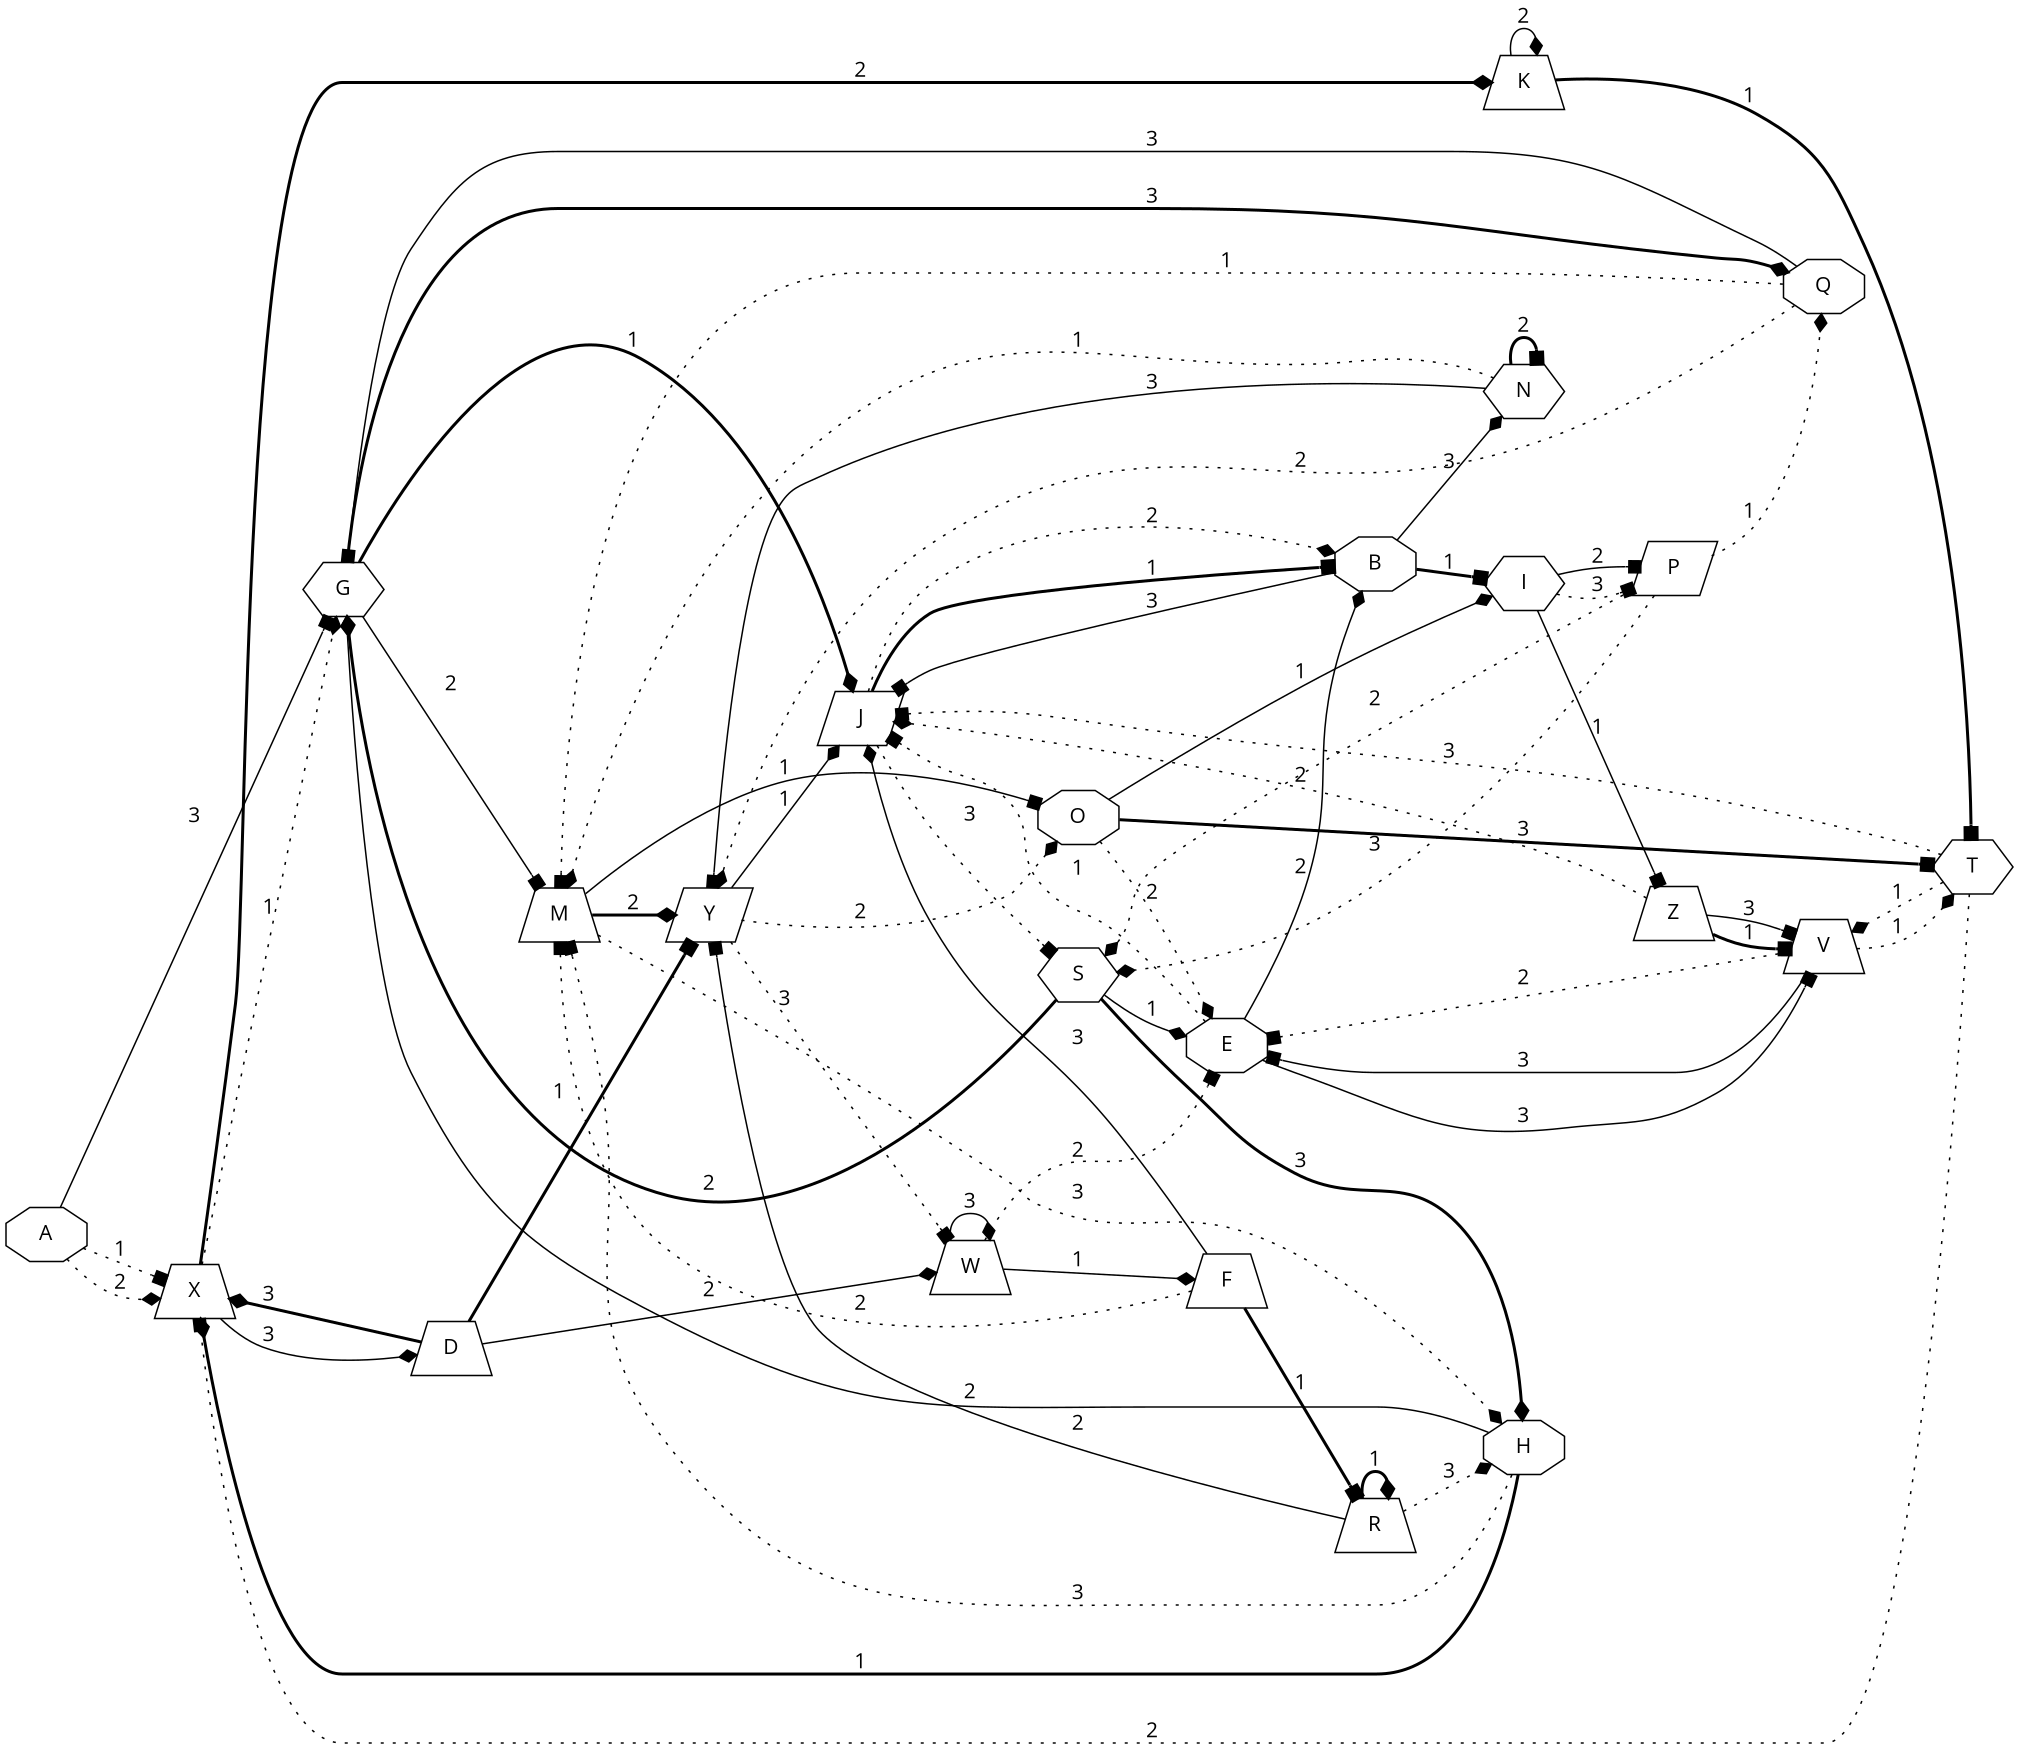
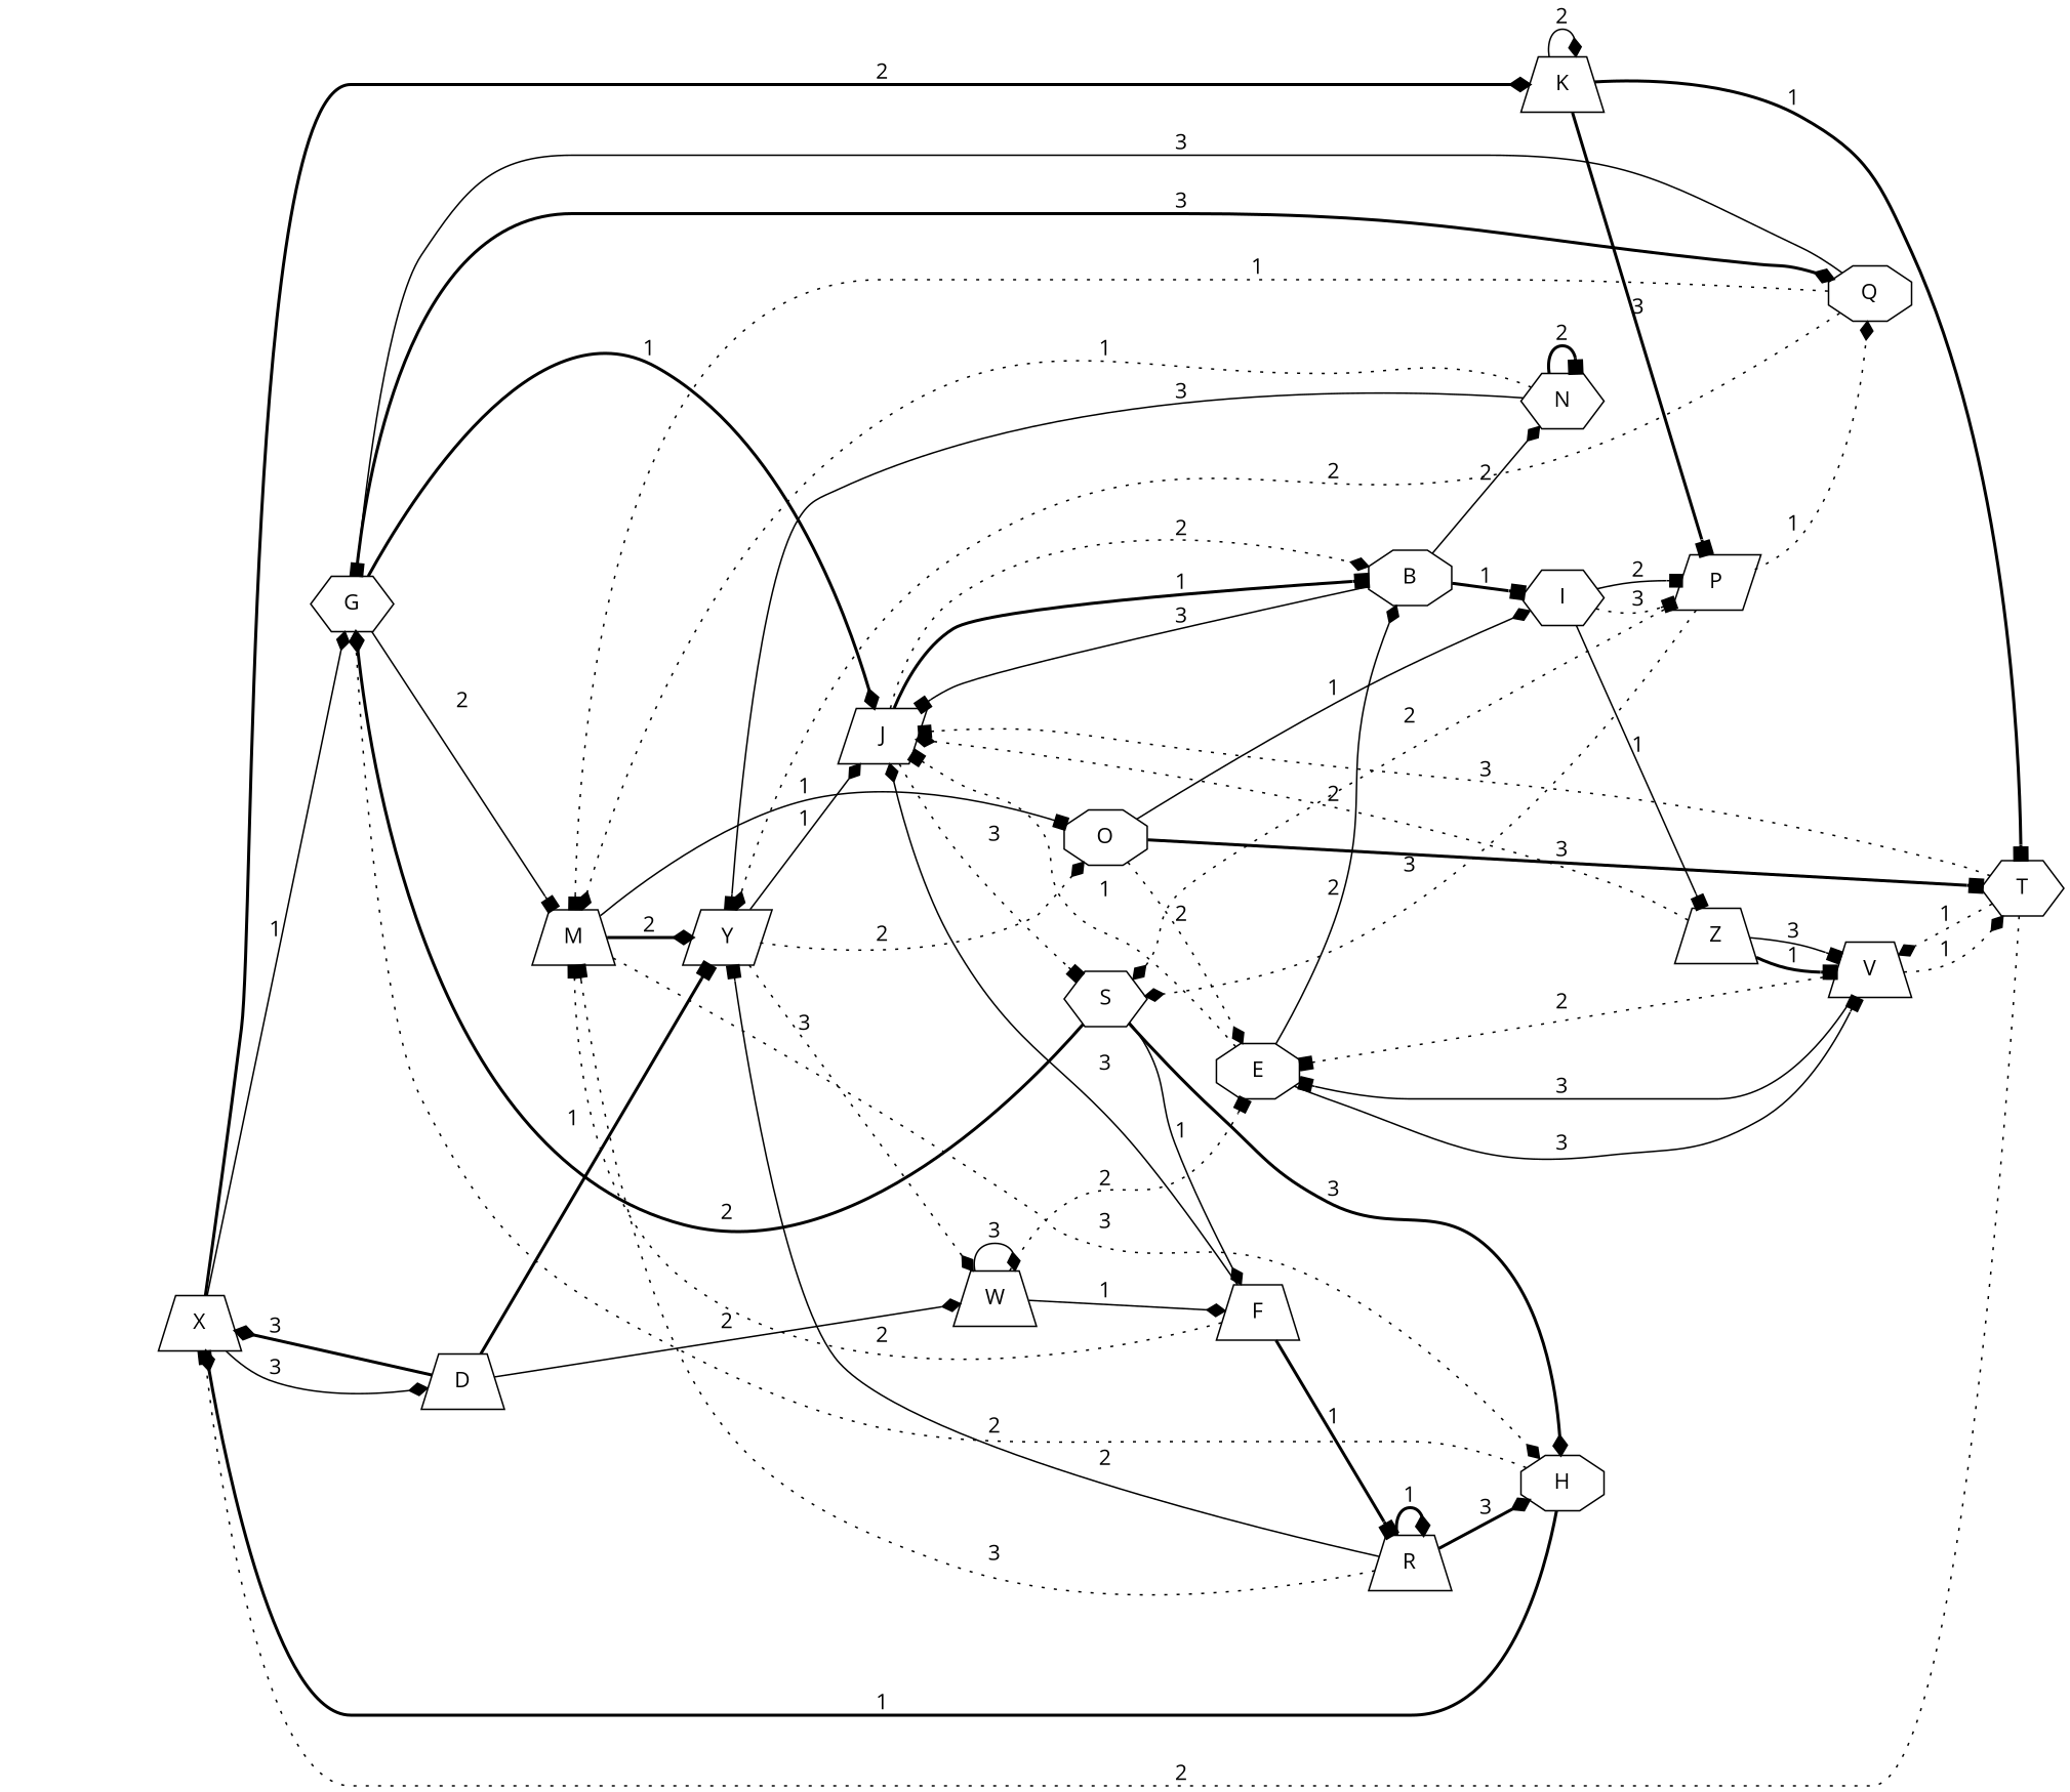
  digraph {
    fontname="Open Sans"
    rankdir=LR
    node [fontname="Open Sans" shape=trapezium]
    edge [arrowhead=diamond fontname="Open Sans" style=dotted]
-   A [shape=octagon]
    X
    G [shape=hexagon]
    K
    D
    M
    Q [shape=octagon]
    J [shape=parallelogram]
    T [shape=hexagon]
    P [shape=parallelogram]
    Y [shape=parallelogram]
    W
    V
    O [shape=octagon]
    H [shape=octagon]
    S [shape=hexagon]
    E [shape=octagon]
    F
    B [shape=octagon]
    I [shape=hexagon]
    N [shape=hexagon]
    Z
    R
-   A -> X [arrowhead=box label=1]
-   A -> X [label=2]
-   A -> G [arrowhead=box label=3 style=solid]
-   X -> G [label=1]
+   X -> G [label=1 style=solid]
    X -> K [label=2 style=bold]
    X -> D [label=3 style=solid]
    G -> M [arrowhead=box label=2 style=solid]
    G -> Q [label=3 style=bold]
    G -> J [label=1 style=bold]
    K -> K [label=2 style=solid]
    K -> T [arrowhead=box label=1 style=bold]
+   K -> P [arrowhead=box label=3 style=bold]
    D -> X [label=3 style=bold]
    D -> Y [arrowhead=box label=1 style=bold]
    D -> W [label=2 style=solid]
    M -> Y [label=2 style=bold]
    M -> O [arrowhead=box label=1 style=solid]
    M -> H [label=3]
    Q -> G [arrowhead=box label=3 style=solid]
    Q -> M [arrowhead=box label=1]
    Q -> Y [label=2]
    J -> S [arrowhead=box label=3]
    J -> B [arrowhead=box label=1 style=bold]
    J -> B [label=2]
    T -> X [arrowhead=box label=2]
    T -> J [arrowhead=box label=3]
    T -> V [label=1]
    P -> Q [label=1]
    P -> S [label=2]
    P -> S [label=3]
    Y -> J [label=1 style=solid]
-   Y -> W [arrowhead=box label=3]
+   Y -> W [label=3]
    Y -> O [label=2]
    W -> W [label=3 style=solid]
    W -> E [arrowhead=box label=2]
    W -> F [label=1 style=solid]
    V -> T [label=1]
    V -> E [arrowhead=box label=2]
    V -> E [arrowhead=box label=3 style=solid]
    O -> T [arrowhead=box label=3 style=bold]
    O -> E [label=2]
    O -> I [label=1 style=solid]
    H -> X [label=1 style=bold]
-   H -> G [label=2 style=solid]
-   H -> M [arrowhead=box label=3]
+   H -> G [label=2]
+   R -> M [arrowhead=box label=3]
    S -> G [label=2 style=bold]
    S -> H [label=3 style=bold]
-   S -> E [label=1 style=solid]
+   S -> F [label=1 style=solid]
    E -> J [arrowhead=box label=1]
    E -> V [arrowhead=box label=3 style=solid]
    E -> B [label=2 style=solid]
    F -> M [arrowhead=box label=2]
    F -> J [label=3 style=solid]
    F -> R [arrowhead=box label=1 style=bold]
    B -> J [arrowhead=box label=3 style=solid]
    B -> I [arrowhead=box label=1 style=bold]
-   B -> N [label=3 style=solid]
+   B -> N [label=2 style=solid]
    I -> P [arrowhead=box label=2 style=solid]
    I -> P [arrowhead=box label=3]
    I -> Z [arrowhead=box label=1 style=solid]
    N -> M [label=1]
    N -> Y [arrowhead=box label=3 style=solid]
    N -> N [arrowhead=box label=2 style=bold]
    Z -> J [label=2]
    Z -> V [arrowhead=box label=1 style=bold]
    Z -> V [arrowhead=box label=3 style=solid]
    R -> Y [arrowhead=box label=2 style=solid]
-   R -> H [label=3]
+   R -> H [label=3 style=bold]
    R -> R [label=1 style=bold]
  }
